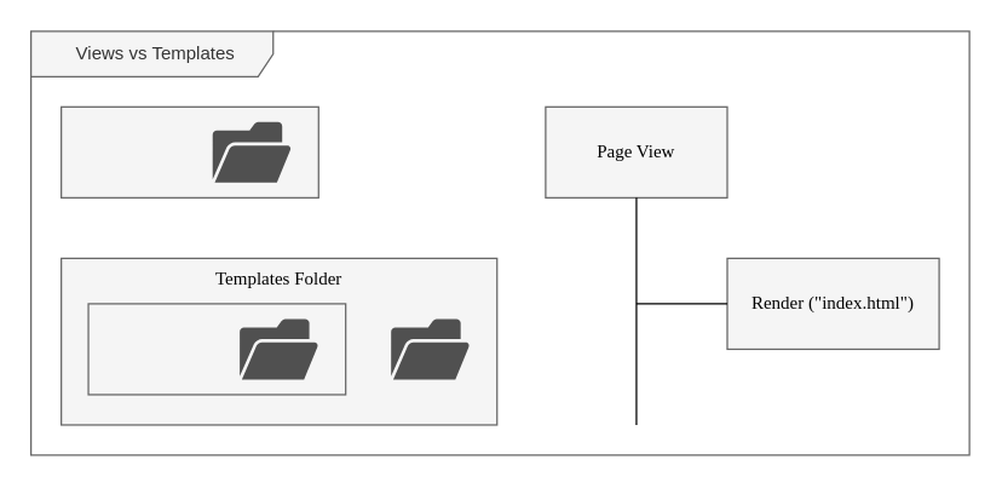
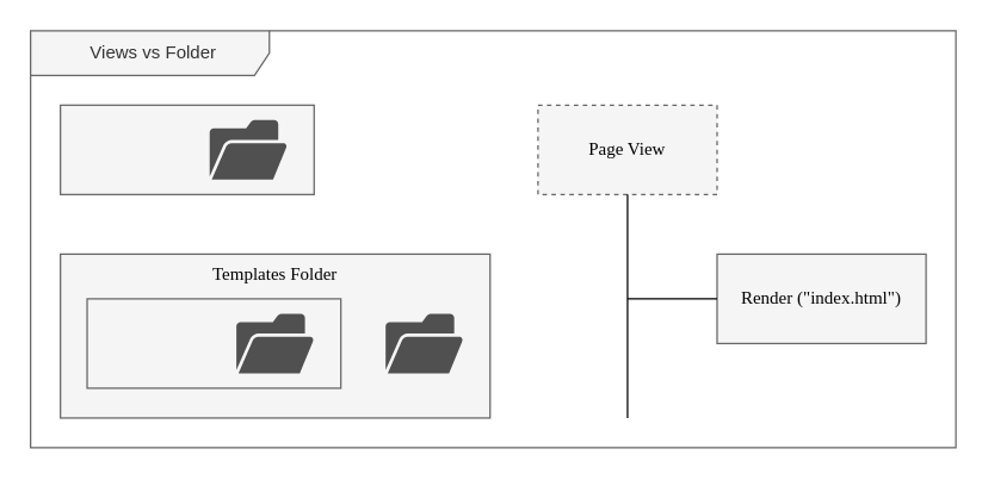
  <mxCell id="0" />
  <mxCell id="1" parent="0" />
- <mxCell id="2" value="Views vs Templates" style="shape=umlFrame;whiteSpace=wrap;html=1;width=160;height=30;boundedLbl=1;verticalAlign=middle;align=center;spacingLeft=5;rounded=0;sketch=0;fontColor=#333333;strokeColor=#666666;fillColor=#f5f5f5;" vertex="1" parent="1"><mxGeometry x="20" y="20" width="620" height="280" as="geometry" /></mxCell>
- <mxCell id="3" value="Page View" style="rounded=0;whiteSpace=wrap;html=1;fillColor=#f5f5f5;strokeColor=#666666;fontColor=#000000;fontFamily=Verdana;" vertex="1" parent="1"><mxGeometry x="360" y="70" width="120" height="60" as="geometry" /></mxCell>
+ <mxCell id="2" value="Views vs Folder" style="shape=umlFrame;whiteSpace=wrap;html=1;width=160;height=30;boundedLbl=1;verticalAlign=middle;align=center;spacingLeft=5;rounded=0;sketch=0;fontColor=#333333;strokeColor=#666666;fillColor=#f5f5f5;" vertex="1" parent="1"><mxGeometry x="20" y="20" width="620" height="280" as="geometry" /></mxCell>
+ <mxCell id="3" value="Page View" style="rounded=0;whiteSpace=wrap;html=1;fillColor=#f5f5f5;strokeColor=#666666;fontColor=#000000;fontFamily=Verdana;dashed=1;" vertex="1" parent="1"><mxGeometry x="360" y="70" width="120" height="60" as="geometry" /></mxCell>
  <mxCell id="4" style="rounded=1;orthogonalLoop=1;jettySize=auto;html=1;strokeColor=#000000;endArrow=none;endFill=0;exitX=0.5;exitY=1;exitDx=0;exitDy=0;" edge="1" parent="1" source="3"><mxGeometry relative="1" as="geometry"><mxPoint x="420" y="280" as="targetPoint" /><mxPoint x="410" y="140" as="sourcePoint" /></mxGeometry></mxCell>
  <mxCell id="5" value="Render (&quot;index.html&quot;)" style="rounded=0;whiteSpace=wrap;html=1;fillColor=#f5f5f5;strokeColor=#666666;fontColor=#000000;fontFamily=Verdana;" vertex="1" parent="1"><mxGeometry x="480" y="170" width="140" height="60" as="geometry" /></mxCell>
  <mxCell id="6" style="rounded=1;orthogonalLoop=1;jettySize=auto;html=1;strokeColor=#000000;endArrow=none;endFill=0;exitX=0;exitY=0.5;exitDx=0;exitDy=0;" edge="1" parent="1" source="5"><mxGeometry relative="1" as="geometry"><mxPoint x="420" y="200" as="targetPoint" /><mxPoint x="430" y="130" as="sourcePoint" /></mxGeometry></mxCell>
  <mxCell id="7" value="" style="group" vertex="1" connectable="0" parent="1"><mxGeometry x="40" y="70" width="170" height="60" as="geometry" /></mxCell>
  <mxCell id="8" value="" style="rounded=0;whiteSpace=wrap;html=1;fillColor=#f5f5f5;strokeColor=#666666;fontColor=#000000;fontFamily=Verdana;align=left;" vertex="1" parent="7"><mxGeometry width="170" height="60" as="geometry" /></mxCell>
  <mxCell id="9" value="" style="pointerEvents=1;shadow=0;dashed=0;html=1;strokeColor=none;fillColor=#505050;labelPosition=center;verticalLabelPosition=bottom;verticalAlign=top;outlineConnect=0;align=center;shape=mxgraph.office.concepts.folder_open;" vertex="1" parent="7"><mxGeometry x="100" y="10" width="52.1" height="40" as="geometry" /></mxCell>
  <mxCell id="10" value="" style="group" vertex="1" connectable="0" parent="1"><mxGeometry x="40" y="170" width="287.9" height="110" as="geometry" /></mxCell>
  <mxCell id="11" value="Templates Folder" style="rounded=0;whiteSpace=wrap;html=1;fillColor=#f5f5f5;strokeColor=#666666;fontColor=#000000;fontFamily=Verdana;align=center;verticalAlign=top;" vertex="1" parent="10"><mxGeometry width="287.9" height="110" as="geometry" /></mxCell>
  <mxCell id="12" value="" style="rounded=0;whiteSpace=wrap;html=1;fillColor=#f5f5f5;strokeColor=#666666;fontColor=#000000;fontFamily=Verdana;align=left;" vertex="1" parent="10"><mxGeometry x="17.9" y="30" width="170" height="60" as="geometry" /></mxCell>
  <mxCell id="13" value="" style="pointerEvents=1;shadow=0;dashed=0;html=1;strokeColor=none;fillColor=#505050;labelPosition=center;verticalLabelPosition=bottom;verticalAlign=top;outlineConnect=0;align=center;shape=mxgraph.office.concepts.folder_open;" vertex="1" parent="10"><mxGeometry x="117.9" y="40" width="52.1" height="40" as="geometry" /></mxCell>
  <mxCell id="14" value="" style="pointerEvents=1;shadow=0;dashed=0;html=1;strokeColor=none;fillColor=#505050;labelPosition=center;verticalLabelPosition=bottom;verticalAlign=top;outlineConnect=0;align=center;shape=mxgraph.office.concepts.folder_open;" vertex="1" parent="10"><mxGeometry x="217.9" y="40" width="52.1" height="40" as="geometry" /></mxCell>
